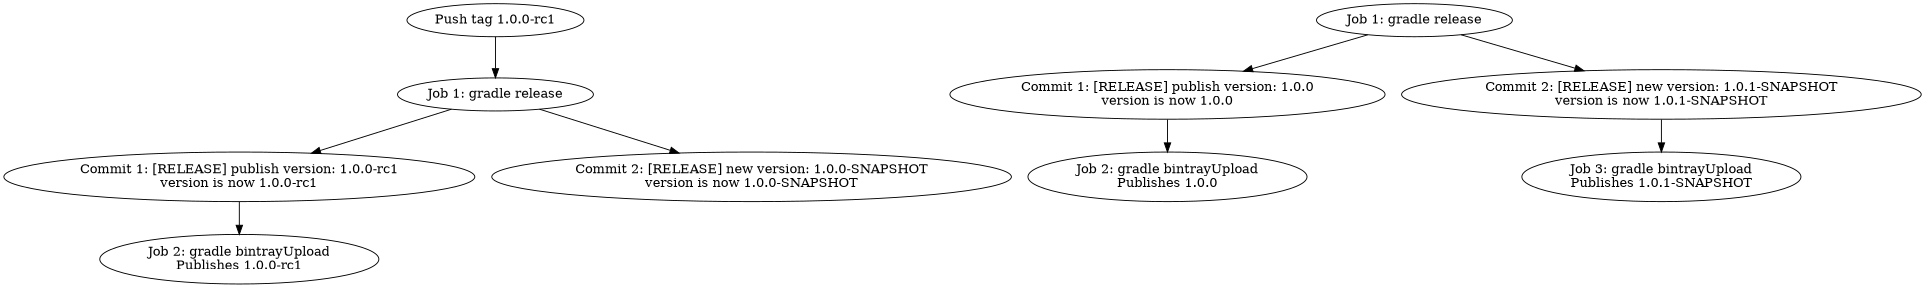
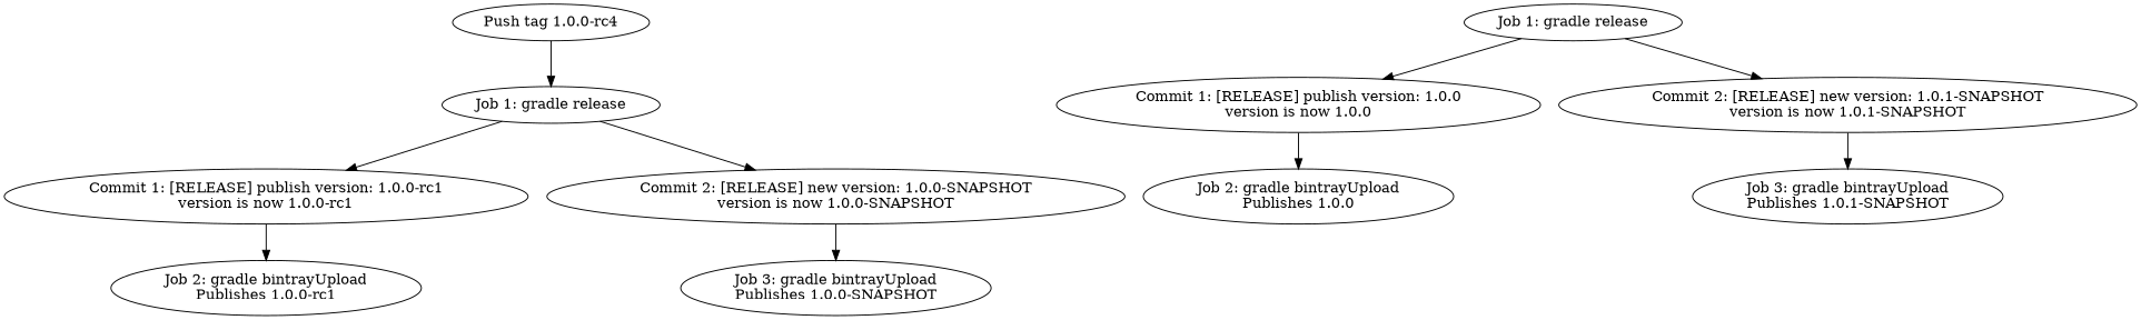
  digraph {
-   n1 [label="Push tag 1.0.0-rc1"]
+   n1 [label="Push tag 1.0.0-rc4"]
    n2 [label="Job 1: gradle release"]
    n3 [label="Commit 1: [RELEASE] publish version: 1.0.0-rc1\nversion is now 1.0.0-rc1"]
    n4 [label="Commit 2: [RELEASE] new version: 1.0.0-SNAPSHOT\nversion is now 1.0.0-SNAPSHOT"]
    n5 [label="Job 2: gradle bintrayUpload\nPublishes 1.0.0-rc1"]
+   n6 [label="Job 3: gradle bintrayUpload\nPublishes 1.0.0-SNAPSHOT"]
    n7 [label="Job 1: gradle release"]
    n8 [label="Commit 1: [RELEASE] publish version: 1.0.0\nversion is now 1.0.0"]
    n9 [label="Commit 2: [RELEASE] new version: 1.0.1-SNAPSHOT\nversion is now 1.0.1-SNAPSHOT"]
    n10 [label="Job 2: gradle bintrayUpload\nPublishes 1.0.0"]
    n11 [label="Job 3: gradle bintrayUpload\nPublishes 1.0.1-SNAPSHOT"]
    n1 -> n2
    n2 -> n3
    n2 -> n4
    n3 -> n5
+   n4 -> n6
    n7 -> n8
    n7 -> n9
    n8 -> n10
    n9 -> n11
  }
